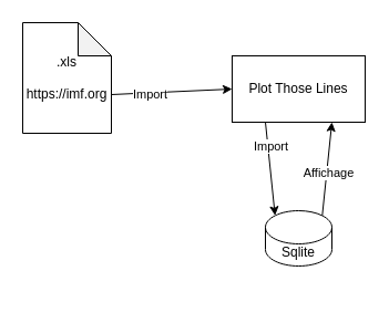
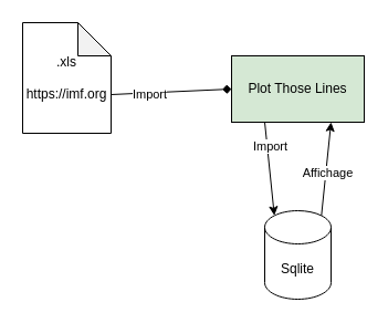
  <mxCell id="0" />
  <mxCell id="1" parent="0" />
- <mxCell id="2" value="Sqlite" style="shape=cylinder3;whiteSpace=wrap;html=1;boundedLbl=1;backgroundOutline=1;size=15;" vertex="1" parent="1"><mxGeometry x="239" y="190" width="60" height="50" as="geometry" /></mxCell>
- <mxCell id="3" value="Plot Those Lines" style="rounded=0;whiteSpace=wrap;html=1;" vertex="1" parent="1"><mxGeometry x="209" y="50" width="120" height="60" as="geometry" /></mxCell>
+ <mxCell id="2" value="Sqlite" style="shape=cylinder3;whiteSpace=wrap;html=1;boundedLbl=1;backgroundOutline=1;size=15;" vertex="1" parent="1"><mxGeometry x="239" y="190" width="60" height="80" as="geometry" /></mxCell>
+ <mxCell id="3" value="Plot Those Lines" style="rounded=0;whiteSpace=wrap;html=1;fillColor=#d5e8d4;" vertex="1" parent="1"><mxGeometry x="209" y="50" width="120" height="60" as="geometry" /></mxCell>
  <mxCell id="4" value="&lt;div&gt;.xls&lt;/div&gt;&lt;div&gt;&lt;br&gt;&lt;/div&gt;&lt;div&gt;https://imf.org&lt;/div&gt;" style="shape=note;whiteSpace=wrap;html=1;backgroundOutline=1;darkOpacity=0.05;align=center;" vertex="1" parent="1"><mxGeometry x="20" y="20" width="80" height="100" as="geometry" /></mxCell>
  <mxCell id="5" value="" style="endArrow=classic;html=1;rounded=0;entryX=0.75;entryY=1;entryDx=0;entryDy=0;exitX=0.855;exitY=0;exitDx=0;exitDy=4.35;exitPerimeter=0;" edge="1" parent="1" source="2" target="3"><mxGeometry width="50" height="50" relative="1" as="geometry"><mxPoint x="355" y="250" as="sourcePoint" /><mxPoint x="405" y="200" as="targetPoint" /></mxGeometry></mxCell>
  <mxCell id="6" value="Affichage" style="edgeLabel;html=1;align=center;verticalAlign=middle;resizable=0;points=[];" vertex="1" connectable="0" parent="5"><mxGeometry x="-0.089" y="-1" relative="1" as="geometry"><mxPoint as="offset" /></mxGeometry></mxCell>
- <mxCell id="7" value="" style="endArrow=classic;html=1;rounded=0;entryX=0;entryY=0.5;entryDx=0;entryDy=0;exitX=0;exitY=0;exitDx=80;exitDy=65;exitPerimeter=0;" edge="1" parent="1" source="4" target="3"><mxGeometry width="50" height="50" relative="1" as="geometry"><mxPoint x="75" y="260" as="sourcePoint" /><mxPoint x="125" y="210" as="targetPoint" /></mxGeometry></mxCell>
+ <mxCell id="7" value="" style="endArrow=diamond;html=1;rounded=0;entryX=0;entryY=0.5;entryDx=0;entryDy=0;exitX=0;exitY=0;exitDx=80;exitDy=65;exitPerimeter=0;" edge="1" parent="1" source="4" target="3"><mxGeometry width="50" height="50" relative="1" as="geometry"><mxPoint x="75" y="260" as="sourcePoint" /><mxPoint x="125" y="210" as="targetPoint" /></mxGeometry></mxCell>
  <mxCell id="8" value="Import" style="edgeLabel;html=1;align=center;verticalAlign=middle;resizable=0;points=[];" vertex="1" connectable="0" parent="7"><mxGeometry x="-0.37" y="-1" relative="1" as="geometry"><mxPoint as="offset" /></mxGeometry></mxCell>
  <mxCell id="9" value="" style="endArrow=classic;html=1;rounded=0;entryX=0.145;entryY=0;entryDx=0;entryDy=4.35;entryPerimeter=0;exitX=0.25;exitY=1;exitDx=0;exitDy=0;" edge="1" parent="1" source="3" target="2"><mxGeometry width="50" height="50" relative="1" as="geometry"><mxPoint x="115" y="220" as="sourcePoint" /><mxPoint x="165" y="170" as="targetPoint" /></mxGeometry></mxCell>
  <mxCell id="10" value="Import" style="edgeLabel;html=1;align=center;verticalAlign=middle;resizable=0;points=[];" vertex="1" connectable="0" parent="9"><mxGeometry x="-0.474" y="2" relative="1" as="geometry"><mxPoint as="offset" /></mxGeometry></mxCell>
